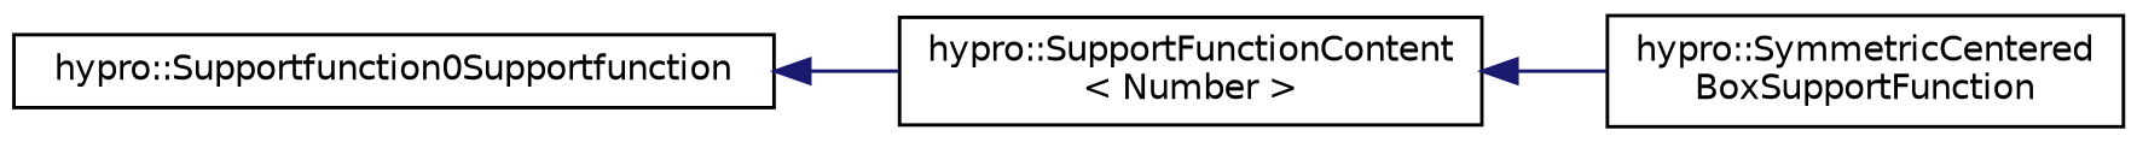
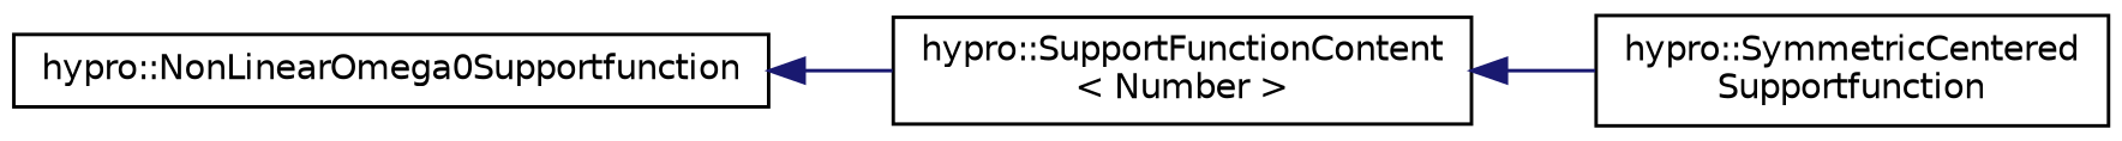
  digraph {
    rankdir=LR
    node [color=black fillcolor=white fontname=Helvetica fontsize=10 shape=record style=filled]
    edge [color=midnightblue dir=back fontname=Helvetica fontsize=10 labelfontname=Helvetica labelfontsize=10 style=solid]
    n1 [height=0.2 label="hypro::SupportFunctionContent\l\< Number \>" width=0.4]
-   n2 [height=0.2 label="hypro::SymmetricCentered\lBoxSupportFunction" width=0.4]
-   n3 [height=0.2 label="hypro::Supportfunction0Supportfunction" width=0.4]
+   n2 [height=0.2 label="hypro::SymmetricCentered\lSupportfunction" width=0.4]
+   n3 [height=0.2 label="hypro::NonLinearOmega0Supportfunction" width=0.4]
    n1 -> n2
    n3 -> n1
  }
